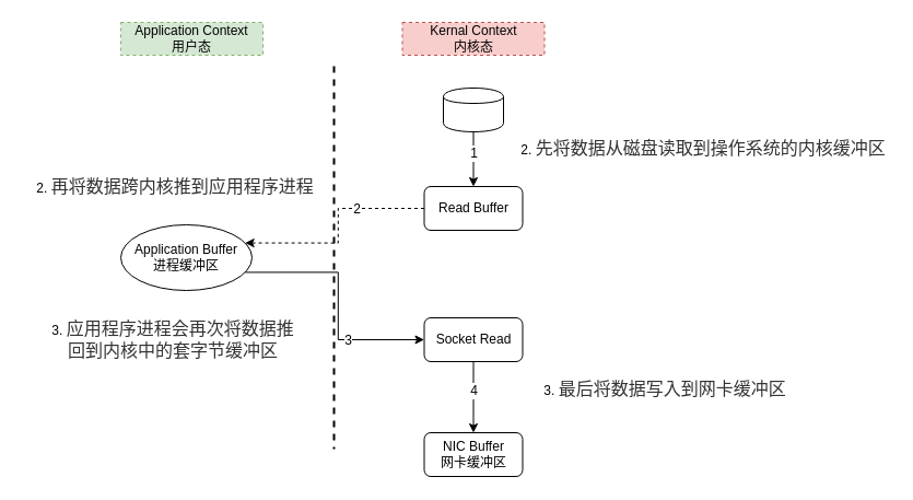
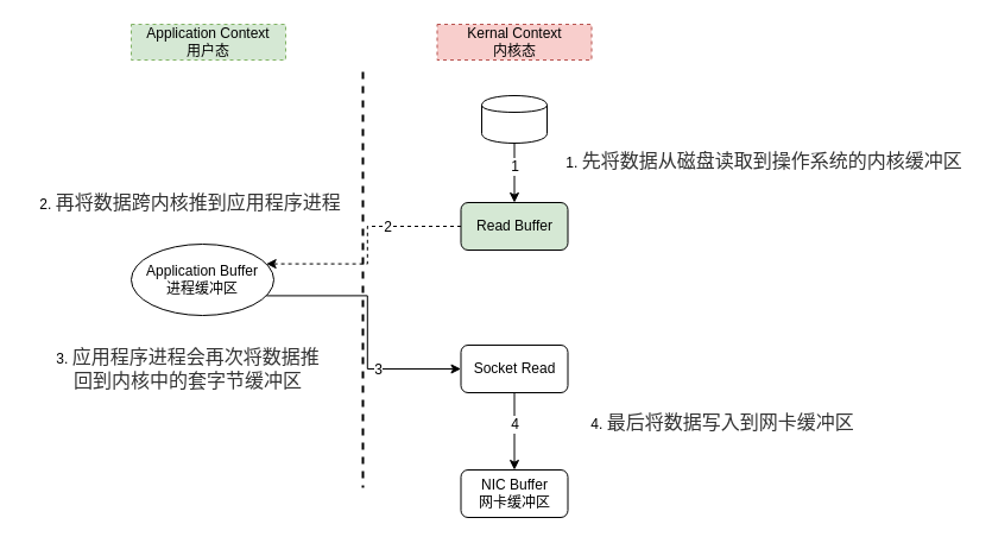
  <mxCell id="0" />
  <mxCell id="1" parent="0" />
  <mxCell id="2" value="" style="line;strokeWidth=2;direction=south;html=1;dashed=1;" vertex="1" parent="1"><mxGeometry x="300" y="60" width="10" height="350" as="geometry" /></mxCell>
  <mxCell id="3" value="Application Context&lt;br&gt;用户态" style="text;html=1;strokeColor=#82b366;fillColor=#d5e8d4;align=center;verticalAlign=middle;whiteSpace=wrap;rounded=0;dashed=1;" vertex="1" parent="1"><mxGeometry x="110" y="20" width="130" height="30" as="geometry" /></mxCell>
  <mxCell id="4" value="Kernal Context&lt;br&gt;内核态" style="text;html=1;strokeColor=#b85450;fillColor=#f8cecc;align=center;verticalAlign=middle;whiteSpace=wrap;rounded=0;dashed=1;" vertex="1" parent="1"><mxGeometry x="367.5" y="20" width="130" height="30" as="geometry" /></mxCell>
  <mxCell id="5" style="edgeStyle=orthogonalEdgeStyle;rounded=0;orthogonalLoop=1;jettySize=auto;html=1;entryX=0.5;entryY=0;entryDx=0;entryDy=0;" edge="1" parent="1" source="7" target="10"><mxGeometry relative="1" as="geometry" /></mxCell>
  <mxCell id="6" value="1" style="text;html=1;align=center;verticalAlign=middle;resizable=0;points=[];labelBackgroundColor=#ffffff;" vertex="1" connectable="0" parent="5"><mxGeometry x="-0.224" relative="1" as="geometry"><mxPoint as="offset" /></mxGeometry></mxCell>
  <mxCell id="7" value="" style="shape=cylinder;whiteSpace=wrap;html=1;boundedLbl=1;backgroundOutline=1;" vertex="1" parent="1"><mxGeometry x="405" y="80" width="55" height="40" as="geometry" /></mxCell>
  <mxCell id="8" style="edgeStyle=orthogonalEdgeStyle;rounded=0;orthogonalLoop=1;jettySize=auto;html=1;entryX=1;entryY=0.25;entryDx=0;entryDy=0;dashed=1;" edge="1" parent="1" source="10" target="14"><mxGeometry relative="1" as="geometry" /></mxCell>
  <mxCell id="9" value="2" style="text;html=1;align=center;verticalAlign=middle;resizable=0;points=[];labelBackgroundColor=#ffffff;" vertex="1" connectable="0" parent="8"><mxGeometry x="-0.37" relative="1" as="geometry"><mxPoint as="offset" /></mxGeometry></mxCell>
- <mxCell id="10" value="Read Buffer" style="rounded=1;whiteSpace=wrap;html=1;" vertex="1" parent="1"><mxGeometry x="387.5" y="170" width="90" height="40" as="geometry" /></mxCell>
- <mxCell id="11" value="2.&amp;nbsp;&lt;span style=&quot;color: rgb(51 , 51 , 51) ; font-family: &amp;#34;open sans&amp;#34; , &amp;#34;clear sans&amp;#34; , &amp;#34;helvetica neue&amp;#34; , &amp;#34;helvetica&amp;#34; , &amp;#34;arial&amp;#34; , sans-serif ; font-size: 16px ; text-align: left ; white-space: pre-wrap ; background-color: rgb(255 , 255 , 255)&quot;&gt;先将数据从磁盘读取到操作系统的内核缓冲区&lt;/span&gt;" style="text;html=1;strokeColor=none;fillColor=none;align=center;verticalAlign=middle;whiteSpace=wrap;rounded=0;" vertex="1" parent="1"><mxGeometry x="473" y="130" width="340" height="10" as="geometry" /></mxCell>
+ <mxCell id="10" value="Read Buffer" style="rounded=1;whiteSpace=wrap;html=1;fillColor=#d5e8d4;" vertex="1" parent="1"><mxGeometry x="387.5" y="170" width="90" height="40" as="geometry" /></mxCell>
+ <mxCell id="11" value="1.&amp;nbsp;&lt;span style=&quot;color: rgb(51 , 51 , 51) ; font-family: &amp;#34;open sans&amp;#34; , &amp;#34;clear sans&amp;#34; , &amp;#34;helvetica neue&amp;#34; , &amp;#34;helvetica&amp;#34; , &amp;#34;arial&amp;#34; , sans-serif ; font-size: 16px ; text-align: left ; white-space: pre-wrap ; background-color: rgb(255 , 255 , 255)&quot;&gt;先将数据从磁盘读取到操作系统的内核缓冲区&lt;/span&gt;" style="text;html=1;strokeColor=none;fillColor=none;align=center;verticalAlign=middle;whiteSpace=wrap;rounded=0;" vertex="1" parent="1"><mxGeometry x="473" y="130" width="340" height="10" as="geometry" /></mxCell>
  <mxCell id="12" style="edgeStyle=orthogonalEdgeStyle;rounded=0;orthogonalLoop=1;jettySize=auto;html=1;exitX=1;exitY=0.75;exitDx=0;exitDy=0;entryX=0;entryY=0.5;entryDx=0;entryDy=0;" edge="1" parent="1" source="14" target="18"><mxGeometry relative="1" as="geometry" /></mxCell>
  <mxCell id="13" value="3" style="text;html=1;align=center;verticalAlign=middle;resizable=0;points=[];labelBackgroundColor=#ffffff;" vertex="1" connectable="0" parent="12"><mxGeometry x="0.372" relative="1" as="geometry"><mxPoint as="offset" /></mxGeometry></mxCell>
  <mxCell id="14" value="Application Buffer&lt;br&gt;进程缓冲区" style="ellipse;whiteSpace=wrap;html=1;" vertex="1" parent="1"><mxGeometry x="110" y="205" width="120" height="60" as="geometry" /></mxCell>
  <mxCell id="15" value="2.&amp;nbsp;&lt;span style=&quot;color: rgb(51 , 51 , 51) ; font-family: &amp;#34;open sans&amp;#34; , &amp;#34;clear sans&amp;#34; , &amp;#34;helvetica neue&amp;#34; , &amp;#34;helvetica&amp;#34; , &amp;#34;arial&amp;#34; , sans-serif ; font-size: 16px ; text-align: left ; white-space: pre-wrap ; background-color: rgb(255 , 255 , 255)&quot;&gt;再将数据跨内核推到应用程序进程&lt;/span&gt;" style="text;html=1;strokeColor=none;fillColor=none;align=center;verticalAlign=middle;whiteSpace=wrap;rounded=0;" vertex="1" parent="1"><mxGeometry x="20" y="160" width="280" height="20" as="geometry" /></mxCell>
  <mxCell id="16" style="edgeStyle=orthogonalEdgeStyle;rounded=0;orthogonalLoop=1;jettySize=auto;html=1;" edge="1" parent="1" source="18" target="20"><mxGeometry relative="1" as="geometry" /></mxCell>
  <mxCell id="17" value="4" style="text;html=1;align=center;verticalAlign=middle;resizable=0;points=[];labelBackgroundColor=#ffffff;" vertex="1" connectable="0" parent="16"><mxGeometry x="-0.192" relative="1" as="geometry"><mxPoint as="offset" /></mxGeometry></mxCell>
  <mxCell id="18" value="Socket Read" style="rounded=1;whiteSpace=wrap;html=1;" vertex="1" parent="1"><mxGeometry x="387.5" y="290" width="90" height="40" as="geometry" /></mxCell>
  <mxCell id="19" value="3.&amp;nbsp;&lt;span style=&quot;color: rgb(51 , 51 , 51) ; font-family: &amp;#34;open sans&amp;#34; , &amp;#34;clear sans&amp;#34; , &amp;#34;helvetica neue&amp;#34; , &amp;#34;helvetica&amp;#34; , &amp;#34;arial&amp;#34; , sans-serif ; font-size: 16px ; text-align: left ; white-space: pre-wrap ; background-color: rgb(255 , 255 , 255)&quot;&gt;应用程序进程会再次将数据推回到内核中的套字节缓冲区&lt;/span&gt;" style="text;html=1;strokeColor=none;fillColor=none;align=center;verticalAlign=middle;whiteSpace=wrap;rounded=0;" vertex="1" parent="1"><mxGeometry x="43" y="290" width="230" height="40" as="geometry" /></mxCell>
  <mxCell id="20" value="NIC Buffer&lt;br&gt;网卡缓冲区" style="rounded=1;whiteSpace=wrap;html=1;" vertex="1" parent="1"><mxGeometry x="387.5" y="395" width="90" height="40" as="geometry" /></mxCell>
- <mxCell id="21" value="3.&amp;nbsp;&lt;span style=&quot;color: rgb(51 , 51 , 51) ; font-family: &amp;#34;open sans&amp;#34; , &amp;#34;clear sans&amp;#34; , &amp;#34;helvetica neue&amp;#34; , &amp;#34;helvetica&amp;#34; , &amp;#34;arial&amp;#34; , sans-serif ; font-size: 16px ; text-align: left ; white-space: pre-wrap ; background-color: rgb(255 , 255 , 255)&quot;&gt;最后将数据写入到网卡缓冲区&lt;/span&gt;" style="text;html=1;strokeColor=none;fillColor=none;align=center;verticalAlign=middle;whiteSpace=wrap;rounded=0;" vertex="1" parent="1"><mxGeometry x="473" y="340" width="270" height="30" as="geometry" /></mxCell>
+ <mxCell id="21" value="4.&amp;nbsp;&lt;span style=&quot;color: rgb(51 , 51 , 51) ; font-family: &amp;#34;open sans&amp;#34; , &amp;#34;clear sans&amp;#34; , &amp;#34;helvetica neue&amp;#34; , &amp;#34;helvetica&amp;#34; , &amp;#34;arial&amp;#34; , sans-serif ; font-size: 16px ; text-align: left ; white-space: pre-wrap ; background-color: rgb(255 , 255 , 255)&quot;&gt;最后将数据写入到网卡缓冲区&lt;/span&gt;" style="text;html=1;strokeColor=none;fillColor=none;align=center;verticalAlign=middle;whiteSpace=wrap;rounded=0;" vertex="1" parent="1"><mxGeometry x="473" y="340" width="270" height="30" as="geometry" /></mxCell>
